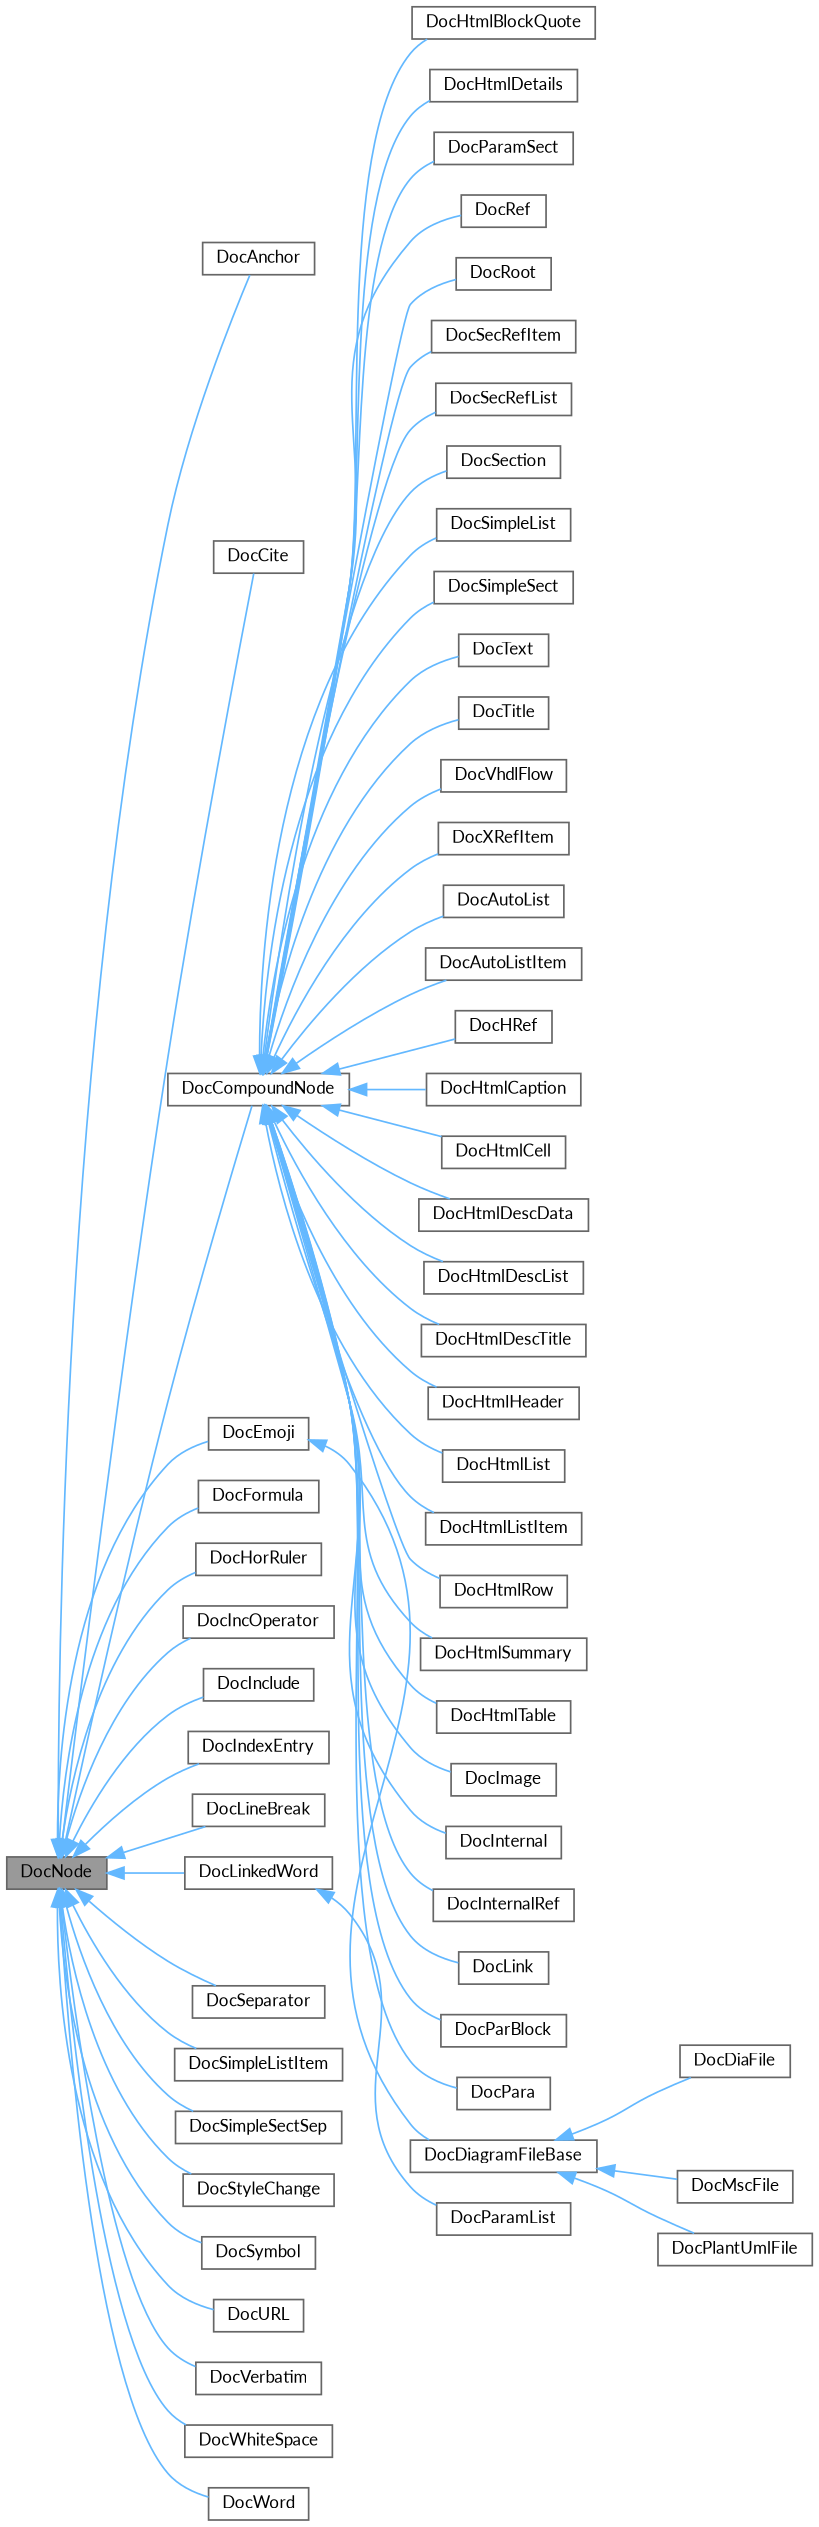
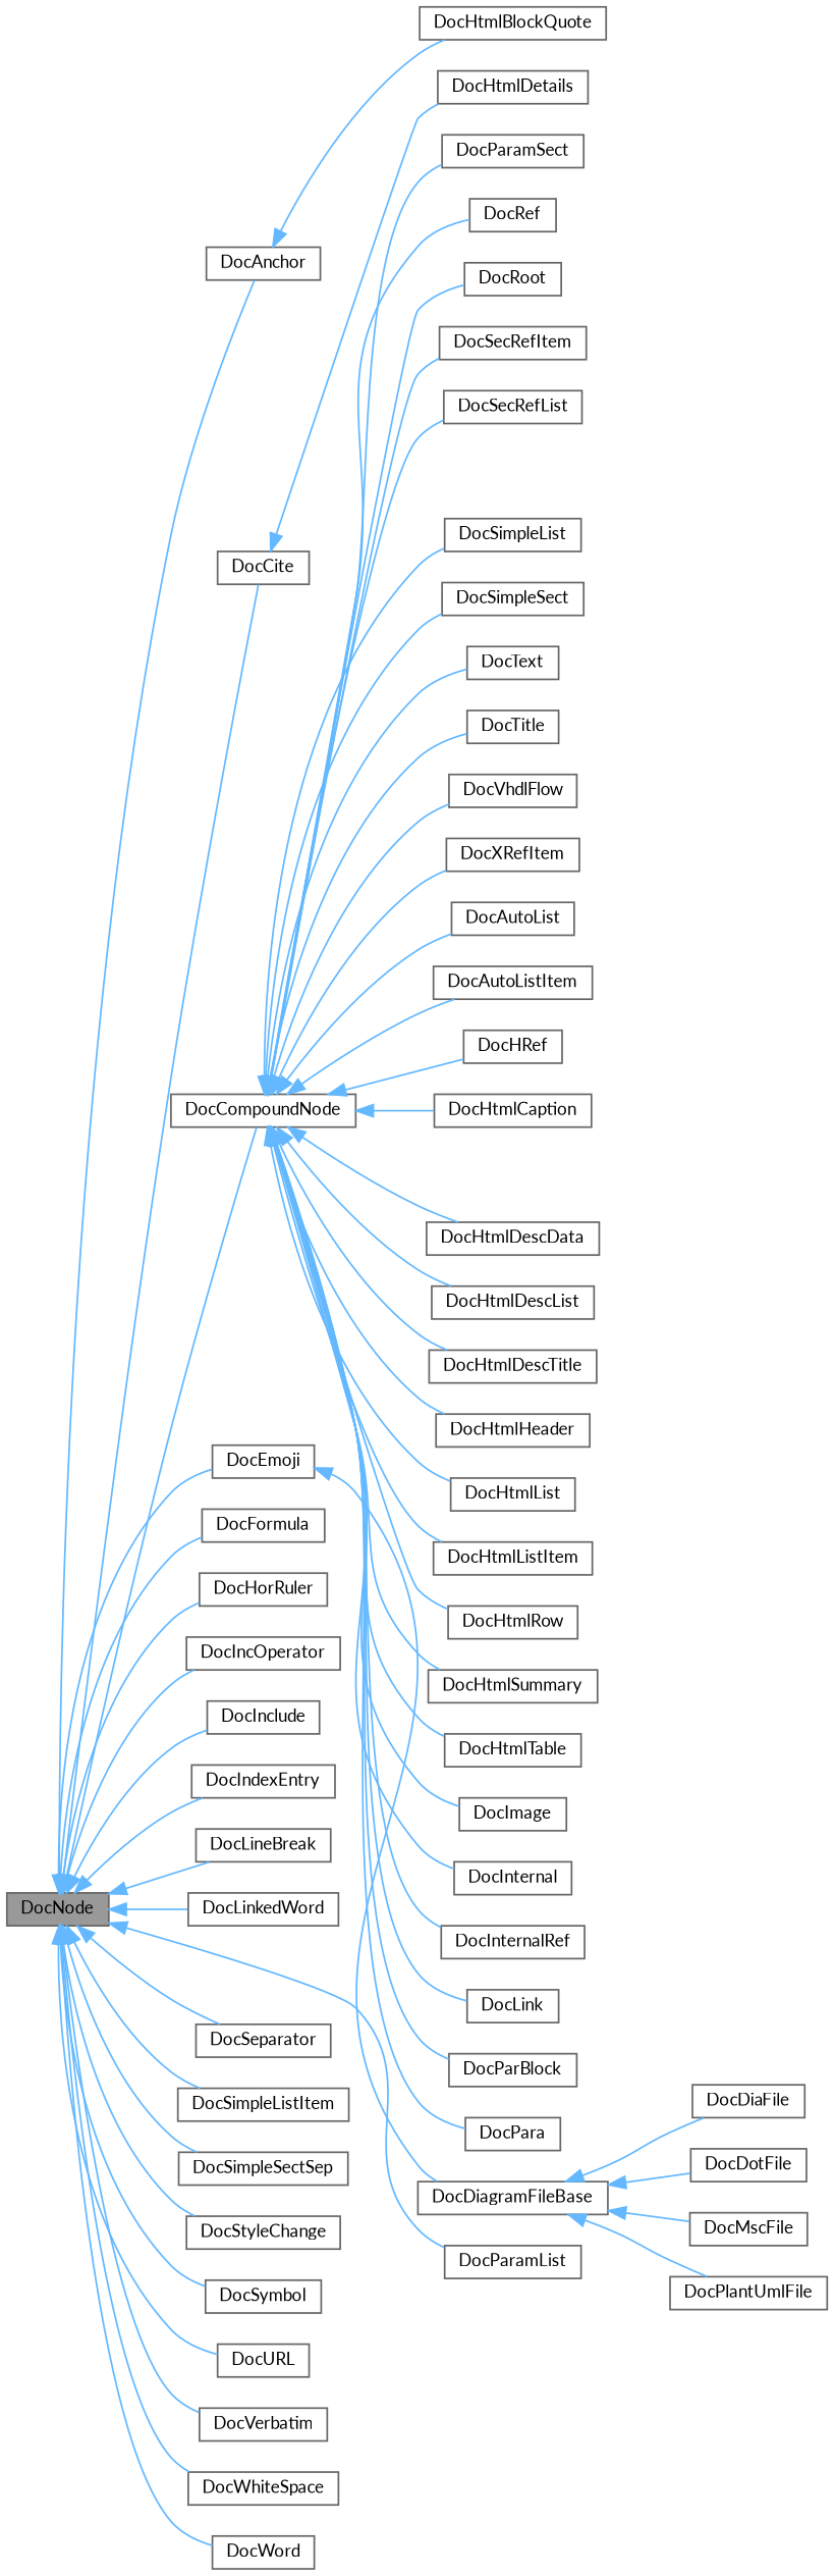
  digraph {
    fontname=Lato
    rankdir=LR
    node [color=gray40 fillcolor=white fontname=Lato fontsize=10 shape=box style=filled]
    edge [color=steelblue1 dir=back fontname=Lato fontsize=10 labelfontname=Helvetica labelfontsize=10 style=solid]
    n1 [fillcolor=grey60 fontcolor=black height=0.2 label=DocNode width=0.4]
    n2 [height=0.2 label=DocAnchor width=0.4]
    n3 [height=0.2 label=DocCite width=0.4]
    n4 [height=0.2 label=DocCompoundNode width=0.4]
    n5 [height=0.2 label=DocEmoji width=0.4]
    n6 [height=0.2 label=DocFormula width=0.4]
    n7 [height=0.2 label=DocHorRuler width=0.4]
    n8 [height=0.2 label=DocIncOperator width=0.4]
    n9 [height=0.2 label=DocInclude width=0.4]
    n10 [height=0.2 label=DocIndexEntry width=0.4]
    n11 [height=0.2 label=DocLineBreak width=0.4]
    n12 [height=0.2 label=DocLinkedWord width=0.4]
    n13 [height=0.2 label=DocParamList width=0.4]
    n14 [height=0.2 label=DocSeparator width=0.4]
    n15 [height=0.2 label=DocSimpleListItem width=0.4]
    n16 [height=0.2 label=DocSimpleSectSep width=0.4]
    n17 [height=0.2 label=DocStyleChange width=0.4]
    n18 [height=0.2 label=DocSymbol width=0.4]
    n19 [height=0.2 label=DocURL width=0.4]
    n20 [height=0.2 label=DocVerbatim width=0.4]
    n21 [height=0.2 label=DocWhiteSpace width=0.4]
    n22 [height=0.2 label=DocWord width=0.4]
    n23 [height=0.2 label=DocAutoList width=0.4]
    n24 [height=0.2 label=DocAutoListItem width=0.4]
    n25 [height=0.2 label=DocHRef width=0.4]
    n26 [height=0.2 label=DocHtmlBlockQuote width=0.4]
    n27 [height=0.2 label=DocHtmlCaption width=0.4]
-   n28 [height=0.2 label=DocHtmlCell width=0.4]
    n29 [height=0.2 label=DocHtmlDescData width=0.4]
    n30 [height=0.2 label=DocHtmlDescList width=0.4]
    n31 [height=0.2 label=DocHtmlDescTitle width=0.4]
    n32 [height=0.2 label=DocHtmlDetails width=0.4]
    n33 [height=0.2 label=DocHtmlHeader width=0.4]
    n34 [height=0.2 label=DocHtmlList width=0.4]
    n35 [height=0.2 label=DocHtmlListItem width=0.4]
    n36 [height=0.2 label=DocHtmlRow width=0.4]
    n37 [height=0.2 label=DocHtmlSummary width=0.4]
    n38 [height=0.2 label=DocHtmlTable width=0.4]
    n39 [height=0.2 label=DocImage width=0.4]
    n40 [height=0.2 label=DocInternal width=0.4]
    n41 [height=0.2 label=DocInternalRef width=0.4]
    n42 [height=0.2 label=DocLink width=0.4]
    n43 [height=0.2 label=DocParBlock width=0.4]
    n44 [height=0.2 label=DocPara width=0.4]
    n45 [height=0.2 label=DocParamSect width=0.4]
    n46 [height=0.2 label=DocRef width=0.4]
    n47 [height=0.2 label=DocRoot width=0.4]
    n48 [height=0.2 label=DocSecRefItem width=0.4]
    n49 [height=0.2 label=DocSecRefList width=0.4]
-   n50 [height=0.2 label=DocSection width=0.4]
    n51 [height=0.2 label=DocSimpleList width=0.4]
    n52 [height=0.2 label=DocSimpleSect width=0.4]
    n53 [height=0.2 label=DocText width=0.4]
    n54 [height=0.2 label=DocTitle width=0.4]
    n55 [height=0.2 label=DocVhdlFlow width=0.4]
    n56 [height=0.2 label=DocXRefItem width=0.4]
    n57 [height=0.2 label=DocDiagramFileBase width=0.4]
    n58 [height=0.2 label=DocDiaFile width=0.4]
+   n59 [height=0.2 label=DocDotFile width=0.4]
    n60 [height=0.2 label=DocMscFile width=0.4]
    n61 [height=0.2 label=DocPlantUmlFile width=0.4]
    n1 -> n2
    n1 -> n3
    n1 -> n4
    n1 -> n5
    n1 -> n6
    n1 -> n7
    n1 -> n8
    n1 -> n9
    n1 -> n10
    n1 -> n11
    n1 -> n12
-   n12 -> n13
+   n1 -> n13
    n1 -> n14
    n1 -> n15
    n1 -> n16
    n1 -> n17
    n1 -> n18
    n1 -> n19
    n1 -> n20
    n1 -> n21
    n1 -> n22
    n4 -> n23
    n4 -> n24
    n4 -> n25
-   n4 -> n26
+   n2 -> n26
    n4 -> n27
-   n4 -> n28
    n4 -> n29
    n4 -> n30
    n4 -> n31
-   n4 -> n32
+   n3 -> n32
    n4 -> n33
    n4 -> n34
    n4 -> n35
    n4 -> n36
    n4 -> n37
    n4 -> n38
    n4 -> n39
    n4 -> n40
    n4 -> n41
    n4 -> n42
    n4 -> n43
    n4 -> n44
    n4 -> n45
    n4 -> n46
    n4 -> n47
    n4 -> n48
    n4 -> n49
-   n4 -> n50
    n4 -> n51
    n4 -> n52
    n4 -> n53
    n4 -> n54
    n4 -> n55
    n4 -> n56
    n5 -> n57
    n57 -> n58
+   n57 -> n59
    n57 -> n60
    n57 -> n61
  }
